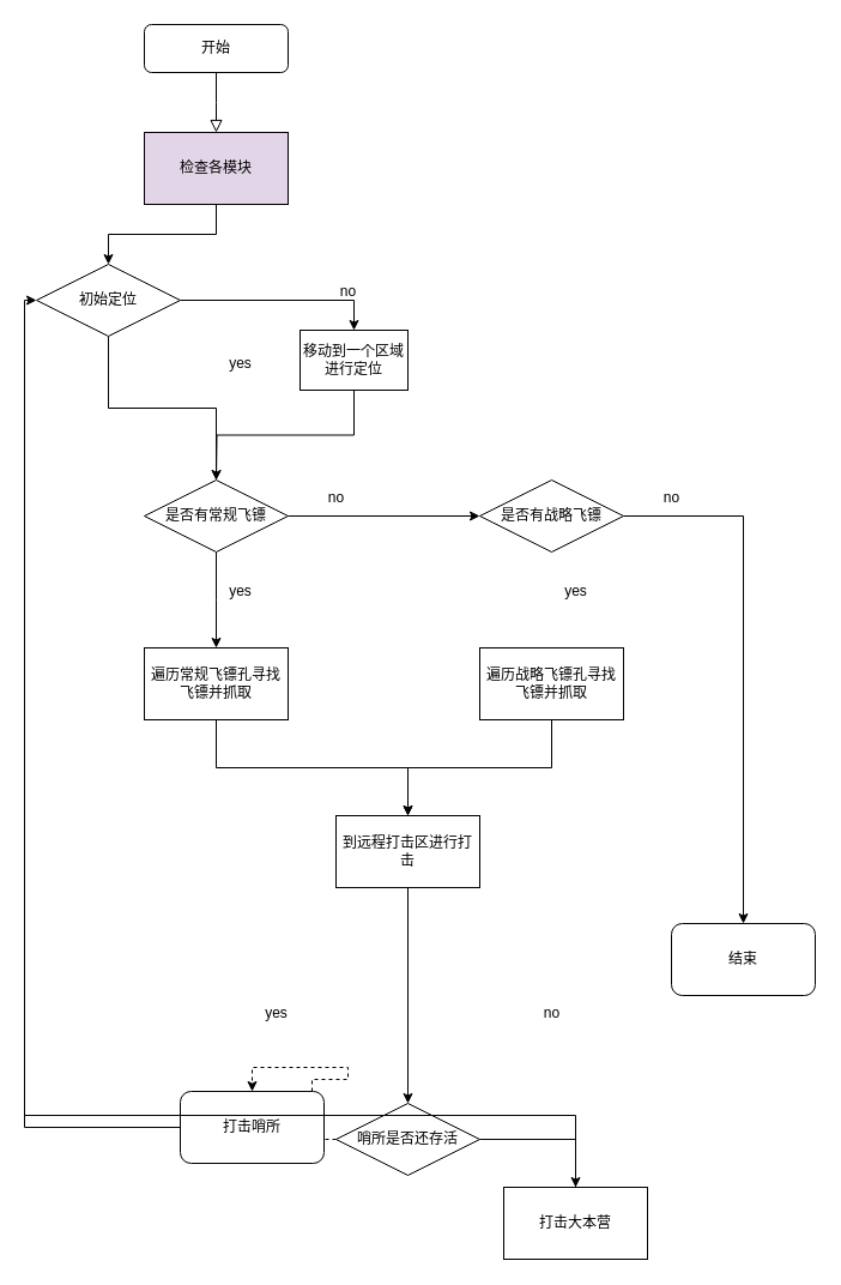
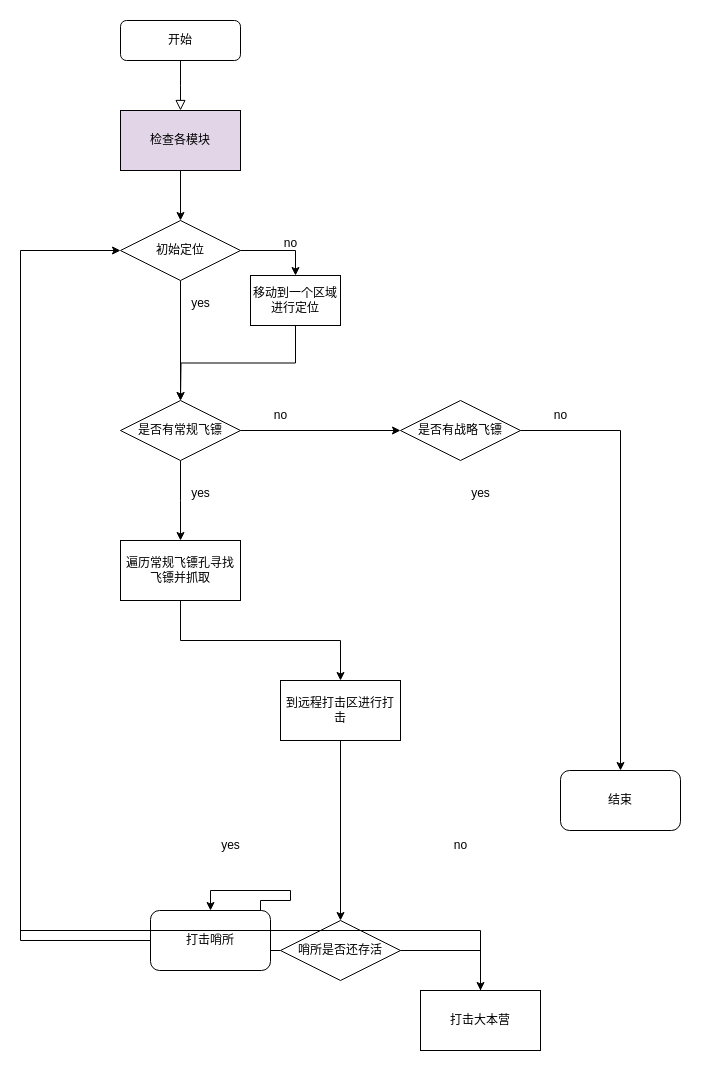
  <mxCell id="0" />
  <mxCell id="1" parent="0" />
  <mxCell id="2" value="" style="rounded=0;html=1;jettySize=auto;orthogonalLoop=1;fontSize=11;endArrow=block;endFill=0;endSize=8;strokeWidth=1;shadow=0;labelBackgroundColor=none;edgeStyle=orthogonalEdgeStyle;" parent="1" source="3" edge="1"><mxGeometry relative="1" as="geometry"><mxPoint x="180" y="110" as="targetPoint" /></mxGeometry></mxCell>
  <mxCell id="3" value="开始" style="rounded=1;whiteSpace=wrap;html=1;fontSize=12;glass=0;strokeWidth=1;shadow=0;" parent="1" vertex="1"><mxGeometry x="120" y="20" width="120" height="40" as="geometry" /></mxCell>
  <mxCell id="4" style="edgeStyle=orthogonalEdgeStyle;rounded=0;orthogonalLoop=1;jettySize=auto;html=1;exitX=0.5;exitY=1;exitDx=0;exitDy=0;entryX=0.5;entryY=0;entryDx=0;entryDy=0;" parent="1" source="5" target="8" edge="1"><mxGeometry relative="1" as="geometry" /></mxCell>
  <mxCell id="5" value="检查各模块" style="rounded=0;whiteSpace=wrap;html=1;fillColor=#e1d5e7;" parent="1" vertex="1"><mxGeometry x="120" y="110" width="120" height="60" as="geometry" /></mxCell>
  <mxCell id="6" style="edgeStyle=orthogonalEdgeStyle;rounded=0;orthogonalLoop=1;jettySize=auto;html=1;exitX=0.5;exitY=1;exitDx=0;exitDy=0;entryX=0.5;entryY=0;entryDx=0;entryDy=0;endArrow=open;" parent="1" source="8" target="14" edge="1"><mxGeometry relative="1" as="geometry"><mxPoint x="180" y="330" as="targetPoint" /></mxGeometry></mxCell>
  <mxCell id="7" style="edgeStyle=orthogonalEdgeStyle;rounded=0;orthogonalLoop=1;jettySize=auto;html=1;entryX=0.5;entryY=0;entryDx=0;entryDy=0;" parent="1" source="8" target="11" edge="1"><mxGeometry relative="1" as="geometry" /></mxCell>
- <mxCell id="8" value="初始定位" style="rounded=0;whiteSpace=wrap;html=1;shape=rhombus;perimeter=rhombusPerimeter;" parent="1" vertex="1"><mxGeometry x="30" y="220" width="120" height="60" as="geometry" /></mxCell>
+ <mxCell id="8" value="初始定位" style="rounded=0;whiteSpace=wrap;html=1;shape=rhombus;perimeter=rhombusPerimeter;" parent="1" vertex="1"><mxGeometry x="120" y="220" width="120" height="60" as="geometry" /></mxCell>
  <mxCell id="9" value="yes" style="text;html=1;align=center;verticalAlign=middle;resizable=0;points=[];autosize=1;strokeColor=none;fillColor=none;" parent="1" vertex="1"><mxGeometry x="180" y="288" width="40" height="30" as="geometry" /></mxCell>
  <mxCell id="10" style="edgeStyle=orthogonalEdgeStyle;rounded=0;orthogonalLoop=1;jettySize=auto;html=1;exitX=0.5;exitY=1;exitDx=0;exitDy=0;" parent="1" source="11" edge="1"><mxGeometry relative="1" as="geometry"><mxPoint x="180" y="400" as="targetPoint" /></mxGeometry></mxCell>
  <mxCell id="11" value="移动到一个区域进行定位" style="rounded=0;whiteSpace=wrap;html=1;" parent="1" vertex="1"><mxGeometry x="250" y="275" width="90" height="50" as="geometry" /></mxCell>
  <mxCell id="12" style="edgeStyle=orthogonalEdgeStyle;rounded=0;orthogonalLoop=1;jettySize=auto;html=1;exitX=0.5;exitY=1;exitDx=0;exitDy=0;" parent="1" source="14" edge="1"><mxGeometry relative="1" as="geometry"><mxPoint x="180" y="540" as="targetPoint" /></mxGeometry></mxCell>
  <mxCell id="13" style="edgeStyle=orthogonalEdgeStyle;rounded=0;orthogonalLoop=1;jettySize=auto;html=1;entryX=0;entryY=0.5;entryDx=0;entryDy=0;" parent="1" source="14" target="22" edge="1"><mxGeometry relative="1" as="geometry" /></mxCell>
  <mxCell id="14" value="是否有常规飞镖" style="rounded=0;whiteSpace=wrap;html=1;shape=rhombus;perimeter=rhombusPerimeter;" parent="1" vertex="1"><mxGeometry x="120" y="400" width="120" height="60" as="geometry" /></mxCell>
  <mxCell id="15" value="no" style="text;html=1;align=center;verticalAlign=middle;resizable=0;points=[];autosize=1;strokeColor=none;fillColor=none;" parent="1" vertex="1"><mxGeometry x="270" y="228" width="40" height="30" as="geometry" /></mxCell>
  <mxCell id="16" value="yes" style="text;html=1;align=center;verticalAlign=middle;resizable=0;points=[];autosize=1;strokeColor=none;fillColor=none;" parent="1" vertex="1"><mxGeometry x="180" y="478" width="40" height="30" as="geometry" /></mxCell>
  <mxCell id="17" style="edgeStyle=orthogonalEdgeStyle;rounded=0;orthogonalLoop=1;jettySize=auto;html=1;exitX=0.5;exitY=1;exitDx=0;exitDy=0;entryX=0.5;entryY=0;entryDx=0;entryDy=0;" parent="1" source="18" target="20" edge="1"><mxGeometry relative="1" as="geometry" /></mxCell>
  <mxCell id="18" value="遍历常规飞镖孔寻找飞镖并抓取" style="rounded=0;whiteSpace=wrap;html=1;" parent="1" vertex="1"><mxGeometry x="120" y="540" width="120" height="60" as="geometry" /></mxCell>
  <mxCell id="19" style="edgeStyle=orthogonalEdgeStyle;rounded=0;orthogonalLoop=1;jettySize=auto;html=1;entryX=0.5;entryY=0;entryDx=0;entryDy=0;" edge="1" parent="1" source="20" target="31"><mxGeometry relative="1" as="geometry" /></mxCell>
  <mxCell id="20" value="到远程打击区进行打击" style="rounded=0;whiteSpace=wrap;html=1;" parent="1" vertex="1"><mxGeometry x="280" y="680" width="120" height="60" as="geometry" /></mxCell>
  <mxCell id="21" style="edgeStyle=orthogonalEdgeStyle;rounded=0;orthogonalLoop=1;jettySize=auto;html=1;entryX=0.5;entryY=0;entryDx=0;entryDy=0;" parent="1" source="22" target="27" edge="1"><mxGeometry relative="1" as="geometry" /></mxCell>
  <mxCell id="22" value="是否有战略飞镖" style="rounded=0;whiteSpace=wrap;html=1;shape=rhombus;perimeter=rhombusPerimeter;" parent="1" vertex="1"><mxGeometry x="400" y="400" width="120" height="60" as="geometry" /></mxCell>
- <mxCell id="23" style="edgeStyle=orthogonalEdgeStyle;rounded=0;orthogonalLoop=1;jettySize=auto;html=1;exitX=0.5;exitY=1;exitDx=0;exitDy=0;entryX=0.5;entryY=0;entryDx=0;entryDy=0;" parent="1" source="24" target="20" edge="1"><mxGeometry relative="1" as="geometry" /></mxCell>
- <mxCell id="24" value="遍历战略飞镖孔寻找飞镖并抓取" style="rounded=0;whiteSpace=wrap;html=1;" parent="1" vertex="1"><mxGeometry x="400" y="540" width="120" height="60" as="geometry" /></mxCell>
  <mxCell id="25" value="yes" style="text;html=1;align=center;verticalAlign=middle;resizable=0;points=[];autosize=1;strokeColor=none;fillColor=none;" parent="1" vertex="1"><mxGeometry x="460" y="478" width="40" height="30" as="geometry" /></mxCell>
  <mxCell id="26" value="no" style="text;html=1;align=center;verticalAlign=middle;resizable=0;points=[];autosize=1;strokeColor=none;fillColor=none;" parent="1" vertex="1"><mxGeometry x="260" y="400" width="40" height="30" as="geometry" /></mxCell>
  <mxCell id="27" value="结束" style="rounded=1;whiteSpace=wrap;html=1;" parent="1" vertex="1"><mxGeometry x="560" y="770" width="120" height="60" as="geometry" /></mxCell>
  <mxCell id="28" value="no" style="text;html=1;align=center;verticalAlign=middle;resizable=0;points=[];autosize=1;strokeColor=none;fillColor=none;" parent="1" vertex="1"><mxGeometry x="540" y="400" width="40" height="30" as="geometry" /></mxCell>
- <mxCell id="29" style="edgeStyle=orthogonalEdgeStyle;rounded=0;orthogonalLoop=1;jettySize=auto;html=1;entryX=0.5;entryY=0;entryDx=0;entryDy=0;dashed=1;" edge="1" parent="1" source="31" target="33"><mxGeometry relative="1" as="geometry" /></mxCell>
+ <mxCell id="29" style="edgeStyle=orthogonalEdgeStyle;rounded=0;orthogonalLoop=1;jettySize=auto;html=1;entryX=0.5;entryY=0;entryDx=0;entryDy=0;" edge="1" parent="1" source="31" target="33"><mxGeometry relative="1" as="geometry" /></mxCell>
  <mxCell id="30" style="edgeStyle=orthogonalEdgeStyle;rounded=0;orthogonalLoop=1;jettySize=auto;html=1;entryX=0.5;entryY=0;entryDx=0;entryDy=0;" edge="1" parent="1" source="31" target="35"><mxGeometry relative="1" as="geometry" /></mxCell>
  <mxCell id="31" value="哨所是否还存活" style="rounded=0;whiteSpace=wrap;html=1;shape=rhombus;perimeter=rhombusPerimeter;" vertex="1" parent="1"><mxGeometry x="280" y="920" width="120" height="60" as="geometry" /></mxCell>
  <mxCell id="32" style="rounded=0;orthogonalLoop=1;jettySize=auto;html=1;edgeStyle=elbowEdgeStyle;entryX=0;entryY=0.5;entryDx=0;entryDy=0;" edge="1" parent="1" source="33" target="8"><mxGeometry relative="1" as="geometry"><mxPoint x="40" y="250" as="targetPoint" /><Array as="points"><mxPoint x="20" y="260" /></Array></mxGeometry></mxCell>
  <mxCell id="33" value="打击哨所" style="whiteSpace=wrap;html=1;rounded=1;" vertex="1" parent="1"><mxGeometry x="150" y="910" width="120" height="60" as="geometry" /></mxCell>
  <mxCell id="34" style="edgeStyle=orthogonalEdgeStyle;rounded=0;orthogonalLoop=1;jettySize=auto;html=1;curved=0;endArrow=none;endFill=0;" edge="1" parent="1" source="35"><mxGeometry relative="1" as="geometry"><mxPoint x="20" y="930" as="targetPoint" /><Array as="points"><mxPoint x="480" y="1040" /></Array></mxGeometry></mxCell>
  <mxCell id="35" value="打击大本营" style="rounded=0;whiteSpace=wrap;html=1;" vertex="1" parent="1"><mxGeometry x="420" y="990" width="120" height="60" as="geometry" /></mxCell>
  <mxCell id="36" value="yes" style="text;html=1;align=center;verticalAlign=middle;resizable=0;points=[];autosize=1;strokeColor=none;fillColor=none;" vertex="1" parent="1"><mxGeometry x="210" y="830" width="40" height="30" as="geometry" /></mxCell>
  <mxCell id="37" value="no" style="text;html=1;align=center;verticalAlign=middle;resizable=0;points=[];autosize=1;strokeColor=none;fillColor=none;" vertex="1" parent="1"><mxGeometry x="440" y="830" width="40" height="30" as="geometry" /></mxCell>
